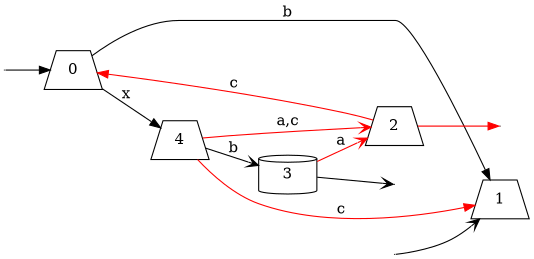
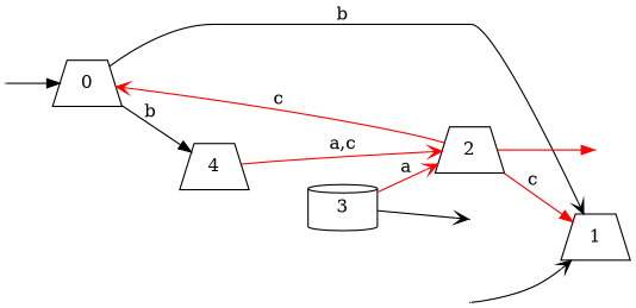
  digraph {
    rankdir=LR
    node [shape=trapezium]
    edge [arrowhead=normal color=black]
    0
    1
    4
    2
    3 [shape=cylinder]
    final2 [shape=point width=0]
    final1 [shape=point width=0]
    start1 [shape=point width=0]
    start2 [shape=point width=0]
-   0 -> 1 [label=b]
-   0 -> 4 [label=x]
+   0 -> 1 [arrowhead=vee label=b]
+   0 -> 4 [label=b]
    4 -> 2 [arrowhead=vee color=red label="a,c"]
-   4 -> 3 [arrowhead=vee label=b]
-   2 -> 0 [color=red label=c]
-   4 -> 1 [color=red label=c]
+   2 -> 0 [arrowhead=vee color=red label=c]
+   2 -> 1 [color=red label=c]
    2 -> final2 [color=red]
    3 -> 2 [arrowhead=vee color=red label=a]
    3 -> final1 [arrowhead=vee]
    start1 -> 0
    start2 -> 1 [arrowhead=vee]
  }
